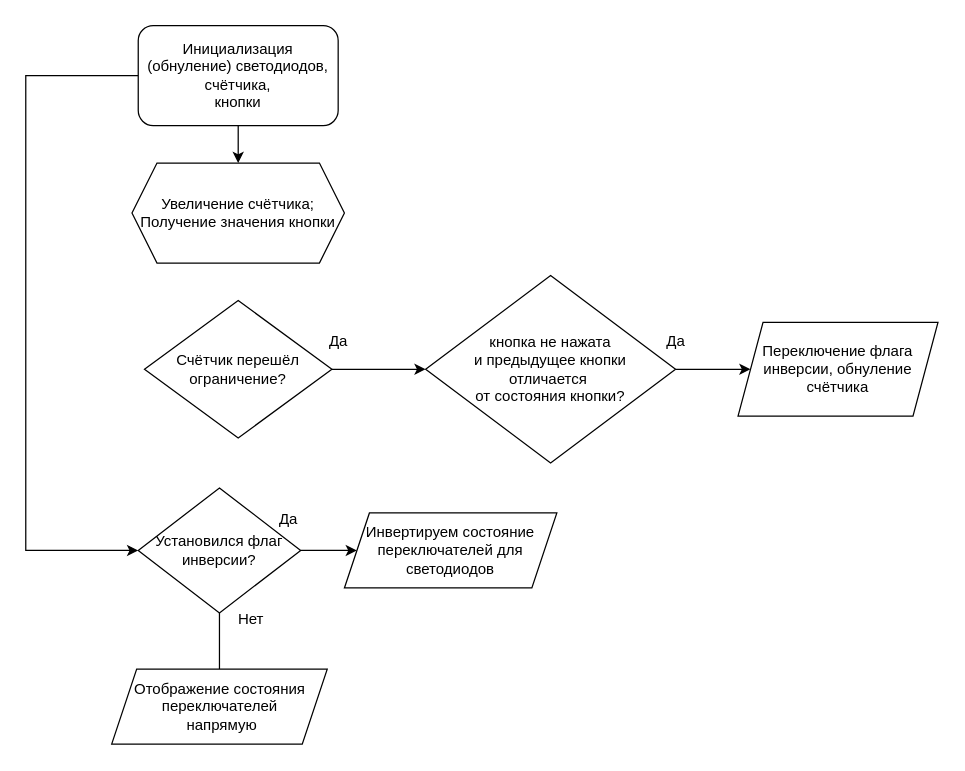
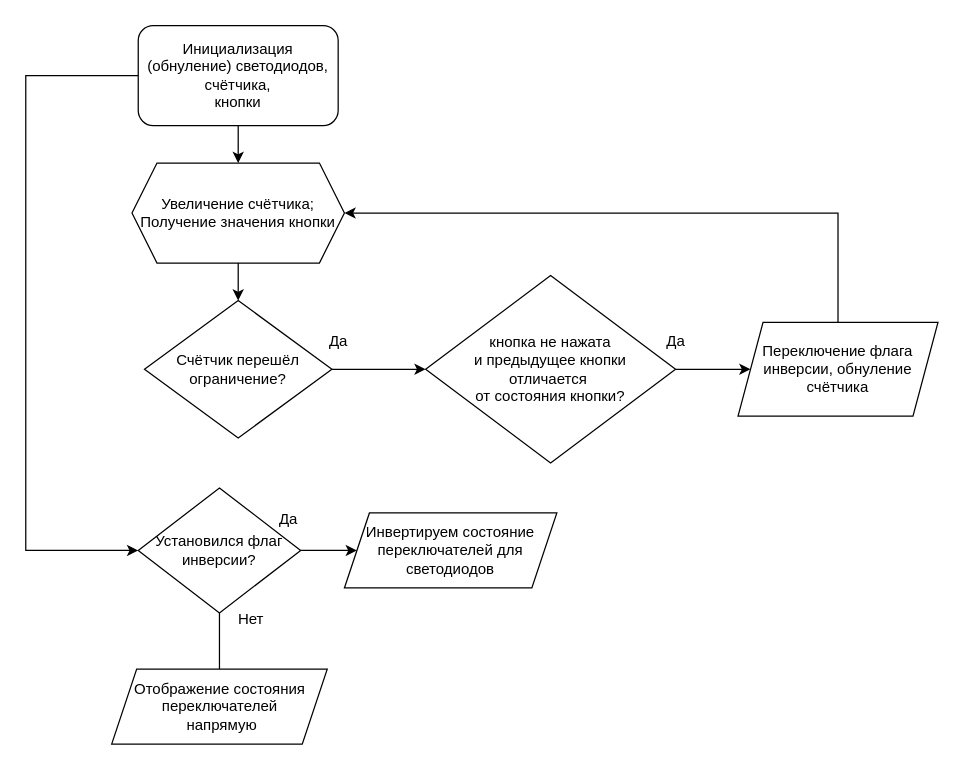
  <mxCell id="0" />
  <mxCell id="1" parent="0" />
  <mxCell id="2" value="" style="edgeStyle=orthogonalEdgeStyle;rounded=0;orthogonalLoop=1;jettySize=auto;html=1;" edge="1" parent="1" source="4" target="6"><mxGeometry relative="1" as="geometry" /></mxCell>
  <mxCell id="3" style="edgeStyle=orthogonalEdgeStyle;rounded=0;orthogonalLoop=1;jettySize=auto;html=1;entryX=0;entryY=0.5;entryDx=0;entryDy=0;" edge="1" parent="1" source="4" target="17"><mxGeometry relative="1" as="geometry"><Array as="points"><mxPoint x="20" y="60" /><mxPoint x="20" y="440" /></Array></mxGeometry></mxCell>
  <mxCell id="4" value="Инициализация (обнуление)&amp;nbsp;&lt;span style=&quot;background-color: initial;&quot;&gt;светодиодов,&lt;/span&gt;&lt;div&gt;&lt;span style=&quot;background-color: initial;&quot;&gt;счётчика,&lt;/span&gt;&lt;div&gt;&lt;span style=&quot;background-color: initial;&quot;&gt;кнопки&lt;/span&gt;&lt;/div&gt;&lt;/div&gt;" style="rounded=1;whiteSpace=wrap;html=1;fontSize=12;glass=0;strokeWidth=1;shadow=0;" parent="1" vertex="1"><mxGeometry x="110" y="20" width="160" height="80" as="geometry" /></mxCell>
+ <mxCell id="5" style="edgeStyle=orthogonalEdgeStyle;rounded=0;orthogonalLoop=1;jettySize=auto;html=1;entryX=0.5;entryY=0;entryDx=0;entryDy=0;" edge="1" parent="1" source="6" target="8"><mxGeometry relative="1" as="geometry" /></mxCell>
  <mxCell id="6" value="Увеличение счётчика;&lt;div&gt;Получение значения кнопки&lt;/div&gt;" style="shape=hexagon;perimeter=hexagonPerimeter2;whiteSpace=wrap;html=1;fixedSize=1;" vertex="1" parent="1"><mxGeometry x="105" y="130" width="170" height="80" as="geometry" /></mxCell>
  <mxCell id="7" style="edgeStyle=orthogonalEdgeStyle;rounded=0;orthogonalLoop=1;jettySize=auto;html=1;entryX=0;entryY=0.5;entryDx=0;entryDy=0;" edge="1" parent="1" source="8" target="11"><mxGeometry relative="1" as="geometry" /></mxCell>
  <mxCell id="8" value="Счётчик перешёл ограничение?" style="rhombus;whiteSpace=wrap;html=1;" vertex="1" parent="1"><mxGeometry x="115" y="240" width="150" height="110" as="geometry" /></mxCell>
  <mxCell id="9" value="Да" style="text;html=1;align=center;verticalAlign=middle;resizable=0;points=[];autosize=1;strokeColor=none;fillColor=none;" vertex="1" parent="1"><mxGeometry x="250" y="257.5" width="40" height="30" as="geometry" /></mxCell>
  <mxCell id="10" style="edgeStyle=orthogonalEdgeStyle;rounded=0;orthogonalLoop=1;jettySize=auto;html=1;" edge="1" parent="1" source="11" target="13"><mxGeometry relative="1" as="geometry" /></mxCell>
  <mxCell id="11" value="кнопка не нажата&lt;div&gt;и предыдущее кнопки&lt;/div&gt;&lt;div&gt;отличается&amp;nbsp;&lt;/div&gt;&lt;div&gt;от состояния кнопки?&lt;/div&gt;" style="rhombus;whiteSpace=wrap;html=1;" vertex="1" parent="1"><mxGeometry x="340" y="220" width="200" height="150" as="geometry" /></mxCell>
+ <mxCell id="12" style="edgeStyle=orthogonalEdgeStyle;rounded=0;orthogonalLoop=1;jettySize=auto;html=1;entryX=1;entryY=0.5;entryDx=0;entryDy=0;" edge="1" parent="1" source="13" target="6"><mxGeometry relative="1" as="geometry"><Array as="points"><mxPoint x="670" y="170" /></Array></mxGeometry></mxCell>
  <mxCell id="13" value="Переключение флага инверсии, обнуление счётчика" style="shape=parallelogram;perimeter=parallelogramPerimeter;whiteSpace=wrap;html=1;fixedSize=1;" vertex="1" parent="1"><mxGeometry x="590" y="257.5" width="160" height="75" as="geometry" /></mxCell>
  <mxCell id="14" value="Да" style="text;html=1;align=center;verticalAlign=middle;resizable=0;points=[];autosize=1;strokeColor=none;fillColor=none;" vertex="1" parent="1"><mxGeometry x="520" y="257.5" width="40" height="30" as="geometry" /></mxCell>
  <mxCell id="15" style="edgeStyle=orthogonalEdgeStyle;rounded=0;orthogonalLoop=1;jettySize=auto;html=1;entryX=0;entryY=0.5;entryDx=0;entryDy=0;" edge="1" parent="1" source="17" target="19"><mxGeometry relative="1" as="geometry" /></mxCell>
  <mxCell id="16" style="edgeStyle=orthogonalEdgeStyle;rounded=0;orthogonalLoop=1;jettySize=auto;html=1;entryX=0.5;entryY=0;entryDx=0;entryDy=0;endArrow=none;" edge="1" parent="1" source="17" target="21"><mxGeometry relative="1" as="geometry" /></mxCell>
  <mxCell id="17" value="Установился флаг&lt;div&gt;инверсии?&lt;/div&gt;" style="rhombus;whiteSpace=wrap;html=1;" vertex="1" parent="1"><mxGeometry x="110" y="390" width="130" height="100" as="geometry" /></mxCell>
  <mxCell id="18" value="Да" style="text;html=1;align=center;verticalAlign=middle;resizable=0;points=[];autosize=1;strokeColor=none;fillColor=none;" vertex="1" parent="1"><mxGeometry x="210" y="400" width="40" height="30" as="geometry" /></mxCell>
  <mxCell id="19" value="Инвертируем состояние переключателей для светодиодов" style="shape=parallelogram;perimeter=parallelogramPerimeter;whiteSpace=wrap;html=1;fixedSize=1;" vertex="1" parent="1"><mxGeometry x="275" y="410" width="170" height="60" as="geometry" /></mxCell>
  <mxCell id="20" value="Нет" style="text;html=1;align=center;verticalAlign=middle;resizable=0;points=[];autosize=1;strokeColor=none;fillColor=none;" vertex="1" parent="1"><mxGeometry x="180" y="480" width="40" height="30" as="geometry" /></mxCell>
  <mxCell id="21" value="Отображение состояния переключателей&lt;div&gt;&amp;nbsp;напрямую&lt;/div&gt;" style="shape=parallelogram;perimeter=parallelogramPerimeter;whiteSpace=wrap;html=1;fixedSize=1;" vertex="1" parent="1"><mxGeometry x="88.75" y="535" width="172.5" height="60" as="geometry" /></mxCell>
